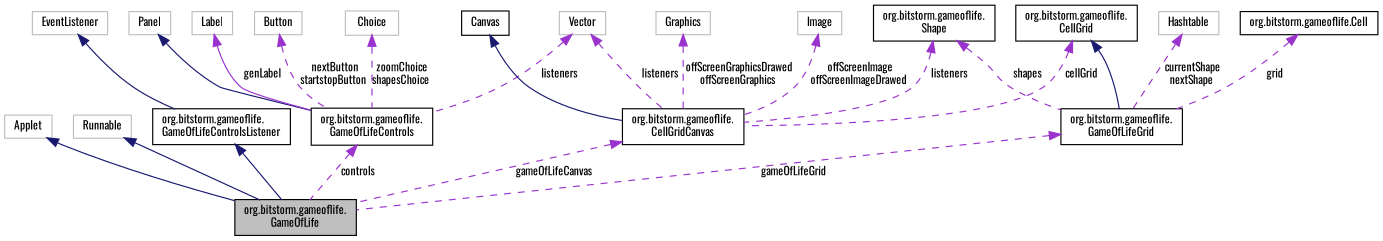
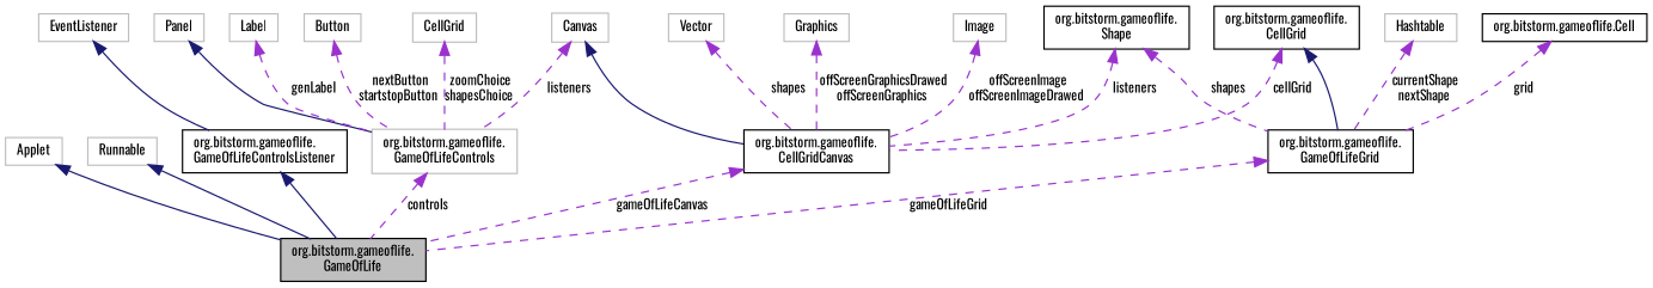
  digraph {
    fontname=Oswald
    rankdir=TB
    node [color=grey75 fillcolor=white fontname=Oswald fontsize=10 shape=record style=filled]
    edge [color=darkorchid3 dir=back fontname=Oswald fontsize=10 labelfontname=Helvetica labelfontsize=10 style=dashed]
    n1 [color=black fillcolor=grey75 fontcolor=black height=0.2 label="org.bitstorm.gameoflife.\lGameOfLife" width=0.4]
    n2 [height=0.2 label=Applet width=0.4]
    n3 [height=0.2 label=Runnable width=0.4]
    n4 [color=black height=0.2 label="org.bitstorm.gameoflife.\lGameOfLifeControlsListener" width=0.4]
    n5 [height=0.2 label=EventListener width=0.4]
    n6 [color=black height=0.2 label="org.bitstorm.gameoflife.\lGameOfLifeGrid" width=0.4]
    n7 [color=black height=0.2 label="org.bitstorm.gameoflife.\lCellGrid" width=0.4]
    n8 [color=black height=0.2 label="org.bitstorm.gameoflife.\lCellGridCanvas" width=0.4]
    n9 [height=0.2 label=Hashtable width=0.4]
    n10 [color=black height=0.2 label="org.bitstorm.gameoflife.\lShape" width=0.4]
    n11 [color=black height=0.2 label="org.bitstorm.gameoflife.Cell" width=0.4]
-   n12 [color=black height=0.2 label="org.bitstorm.gameoflife.\lGameOfLifeControls" width=0.4]
+   n12 [height=0.2 label="org.bitstorm.gameoflife.\lGameOfLifeControls" width=0.4]
    n13 [height=0.2 label=Panel width=0.4]
    n14 [height=0.2 label=Label width=0.4]
    n15 [height=0.2 label=Vector width=0.4]
    n16 [height=0.2 label=Button width=0.4]
-   n17 [height=0.2 label=Choice width=0.4]
-   n18 [color=black height=0.2 label=Canvas width=0.4]
+   n17 [height=0.2 label=CellGrid width=0.4]
+   n18 [height=0.2 label=Canvas width=0.4]
    n19 [height=0.2 label=Graphics width=0.4]
    n20 [height=0.2 label=Image width=0.4]
    n2 -> n1 [color=midnightblue style=solid]
    n3 -> n1 [color=midnightblue style=solid]
    n4 -> n1 [color=midnightblue style=solid]
    n5 -> n4 [color=midnightblue style=solid]
    n6 -> n1 [label=" gameOfLifeGrid"]
    n7 -> n6 [color=midnightblue style=solid]
    n7 -> n8 [label=" cellGrid"]
    n8 -> n1 [label=" gameOfLifeCanvas"]
    n9 -> n6 [label=" currentShape\nnextShape"]
    n10 -> n6 [label=" shapes"]
    n10 -> n8 [label=" listeners"]
    n11 -> n6 [label=" grid"]
    n12 -> n1 [label=" controls"]
    n13 -> n12 [color=midnightblue style=solid]
-   n14 -> n12 [label=" genLabel" style=solid]
-   n15 -> n8 [label=" listeners"]
-   n15 -> n12 [label=" listeners"]
+   n14 -> n12 [label=" genLabel"]
+   n15 -> n8 [label=" shapes"]
+   n18 -> n12 [label=" listeners"]
    n16 -> n12 [label=" nextButton\nstartstopButton"]
    n17 -> n12 [label=" zoomChoice\nshapesChoice"]
    n18 -> n8 [color=midnightblue style=solid]
    n19 -> n8 [label=" offScreenGraphicsDrawed\noffScreenGraphics"]
    n20 -> n8 [label=" offScreenImage\noffScreenImageDrawed"]
  }
